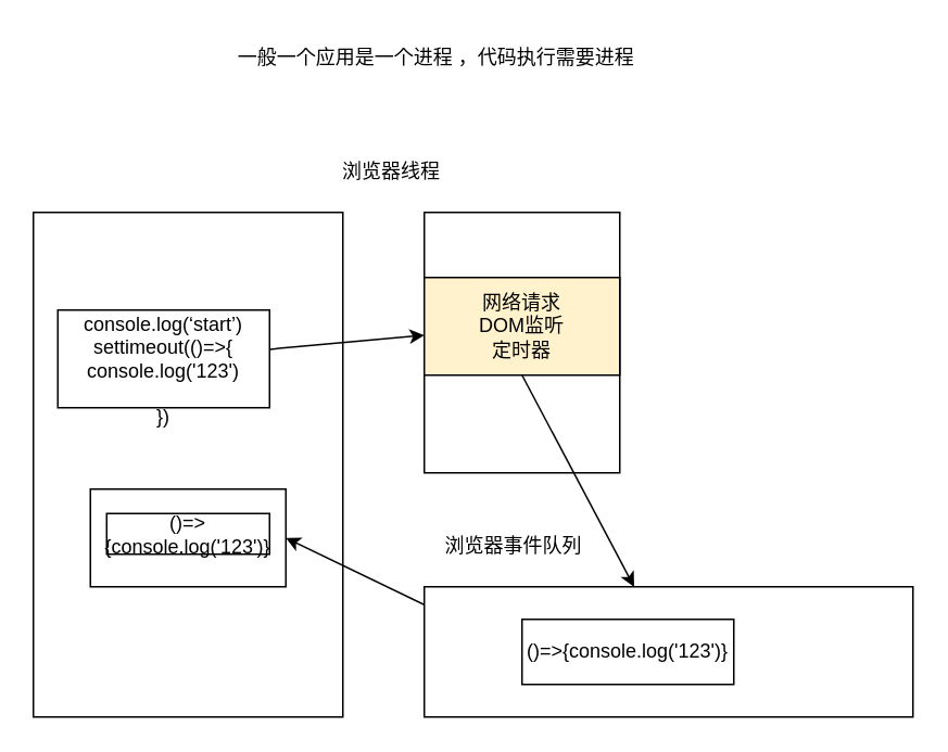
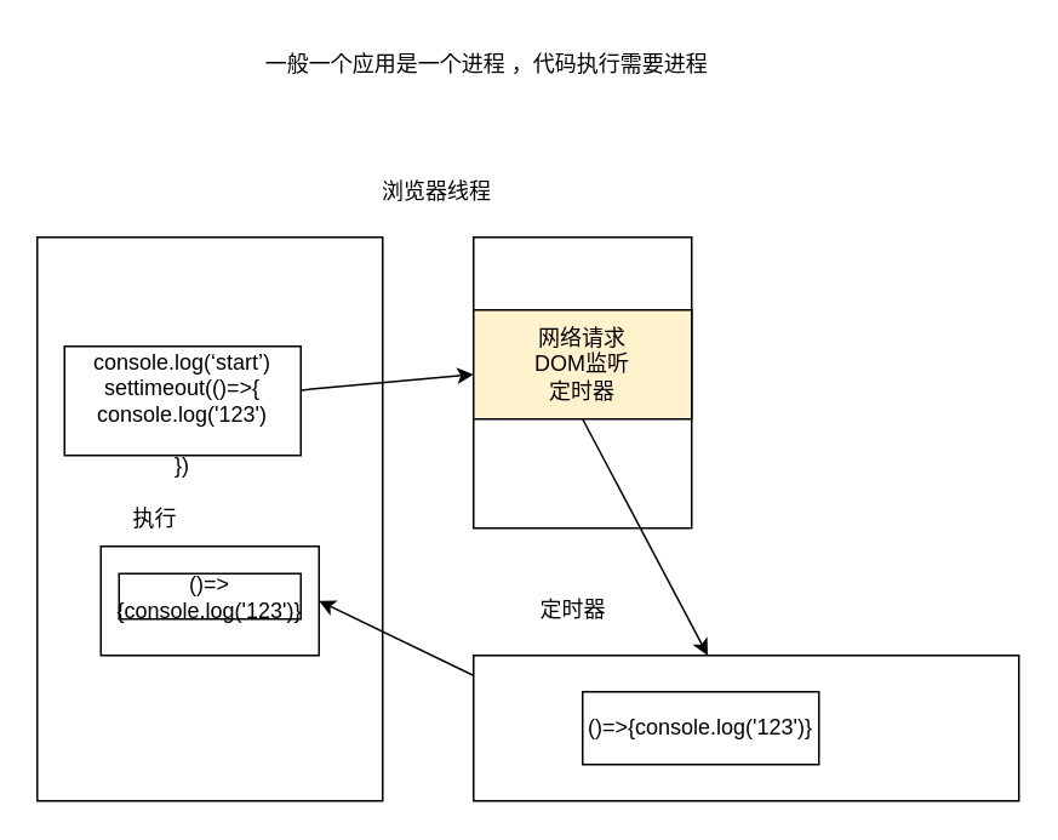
  <mxCell id="0" />
  <mxCell id="1" parent="0" />
  <mxCell id="2" value="" style="rounded=0;whiteSpace=wrap;html=1;" parent="1" vertex="1"><mxGeometry x="20" y="130" width="190" height="310" as="geometry" /></mxCell>
  <mxCell id="3" style="edgeStyle=none;html=1;" parent="1" source="4" target="11" edge="1"><mxGeometry relative="1" as="geometry" /></mxCell>
  <mxCell id="4" value="&lt;br&gt;console.log(‘start’)&lt;br&gt;settimeout(()=&amp;gt;{&lt;br&gt;console.log('123')&lt;br&gt;&lt;br&gt;})" style="rounded=0;whiteSpace=wrap;html=1;" parent="1" vertex="1"><mxGeometry x="35" y="190" width="130" height="60" as="geometry" /></mxCell>
  <mxCell id="5" value="" style="rounded=0;whiteSpace=wrap;html=1;" parent="1" vertex="1"><mxGeometry x="260" y="130" width="120" height="160" as="geometry" /></mxCell>
  <mxCell id="6" value="浏览器线程" style="text;html=1;strokeColor=none;fillColor=none;align=center;verticalAlign=middle;whiteSpace=wrap;rounded=0;" parent="1" vertex="1"><mxGeometry x="205" y="90" width="70" height="30" as="geometry" /></mxCell>
  <mxCell id="7" style="edgeStyle=none;html=1;entryX=1;entryY=0.5;entryDx=0;entryDy=0;exitX=0;exitY=0.5;exitDx=0;exitDy=0;" parent="1" source="12" target="13" edge="1"><mxGeometry relative="1" as="geometry" /></mxCell>
  <mxCell id="8" value="" style="rounded=0;whiteSpace=wrap;html=1;" parent="1" vertex="1"><mxGeometry x="260" y="360" width="300" height="80" as="geometry" /></mxCell>
- <mxCell id="9" value="浏览器事件队列" style="text;html=1;strokeColor=none;fillColor=none;align=center;verticalAlign=middle;whiteSpace=wrap;rounded=0;" parent="1" vertex="1"><mxGeometry x="260" y="320" width="110" height="30" as="geometry" /></mxCell>
+ <mxCell id="9" value="定时器" style="text;html=1;strokeColor=none;fillColor=none;align=center;verticalAlign=middle;whiteSpace=wrap;rounded=0;" parent="1" vertex="1"><mxGeometry x="260" y="320" width="110" height="30" as="geometry" /></mxCell>
  <mxCell id="10" style="edgeStyle=none;html=1;exitX=0.5;exitY=1;exitDx=0;exitDy=0;" parent="1" source="11" target="8" edge="1"><mxGeometry relative="1" as="geometry" /></mxCell>
  <mxCell id="11" value="网络请求&lt;br&gt;DOM监听&lt;br&gt;定时器" style="rounded=0;whiteSpace=wrap;html=1;fillColor=#fff2cc;" parent="1" vertex="1"><mxGeometry x="260" y="170" width="120" height="60" as="geometry" /></mxCell>
  <mxCell id="12" value="()=&amp;gt;{console.log('123')}" style="rounded=0;whiteSpace=wrap;html=1;" parent="1" vertex="1"><mxGeometry x="320" y="380" width="130" height="40" as="geometry" /></mxCell>
  <mxCell id="13" value="" style="rounded=0;whiteSpace=wrap;html=1;" parent="1" vertex="1"><mxGeometry x="55" y="300" width="120" height="60" as="geometry" /></mxCell>
+ <mxCell id="14" value="执行" style="text;html=1;strokeColor=none;fillColor=none;align=center;verticalAlign=middle;whiteSpace=wrap;rounded=0;" parent="1" vertex="1"><mxGeometry x="55" y="270" width="60" height="30" as="geometry" /></mxCell>
  <mxCell id="15" value="()=&amp;gt;{console.log('123')}" style="rounded=0;whiteSpace=wrap;html=1;" parent="1" vertex="1"><mxGeometry x="65" y="315" width="100" height="25" as="geometry" /></mxCell>
  <mxCell id="16" value="一般一个应用是一个进程 ，代码执行需要进程" style="text;html=1;strokeColor=none;fillColor=none;align=center;verticalAlign=middle;whiteSpace=wrap;rounded=0;" vertex="1" parent="1"><mxGeometry x="120" y="20" width="295" height="30" as="geometry" /></mxCell>
